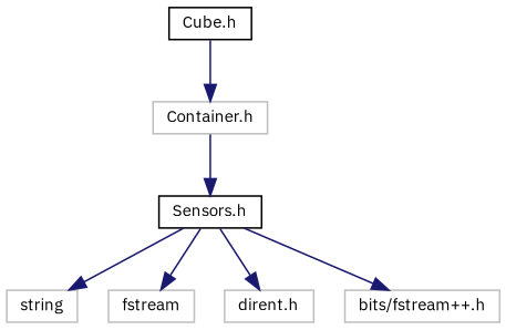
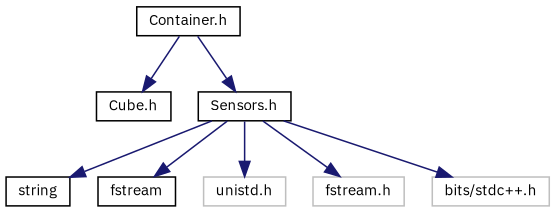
  digraph {
    fontname="IBM Plex Sans"
    node [color=grey75 fillcolor=white fontname="IBM Plex Sans" fontsize=10 shape=record style=filled]
    edge [color=midnightblue fontname="IBM Plex Sans" fontsize=10 labelfontname=Helvetica labelfontsize=10 style=solid]
    n1 [color=black height=0.2 label="Cube.h" width=0.4]
-   n2 [height=0.2 label="Container.h" width=0.4]
+   n2 [color=black height=0.2 label="Container.h" width=0.4]
    n3 [color=black height=0.2 label="Sensors.h" width=0.4]
-   n4 [height=0.2 label=string width=0.4]
-   n5 [height=0.2 label=fstream width=0.4]
-   n7 [height=0.2 label="dirent.h" width=0.4]
-   n8 [height=0.2 label="bits/fstream++.h" width=0.4]
-   n1 -> n2
+   n4 [color=black height=0.2 label=string width=0.4]
+   n5 [color=black height=0.2 label=fstream width=0.4]
+   n6 [height=0.2 label="unistd.h" width=0.4]
+   n7 [height=0.2 label="fstream.h" width=0.4]
+   n8 [height=0.2 label="bits/stdc++.h" width=0.4]
+   n2 -> n1
    n2 -> n3
    n3 -> n4
    n3 -> n5
+   n3 -> n6
    n3 -> n7
    n3 -> n8
  }
